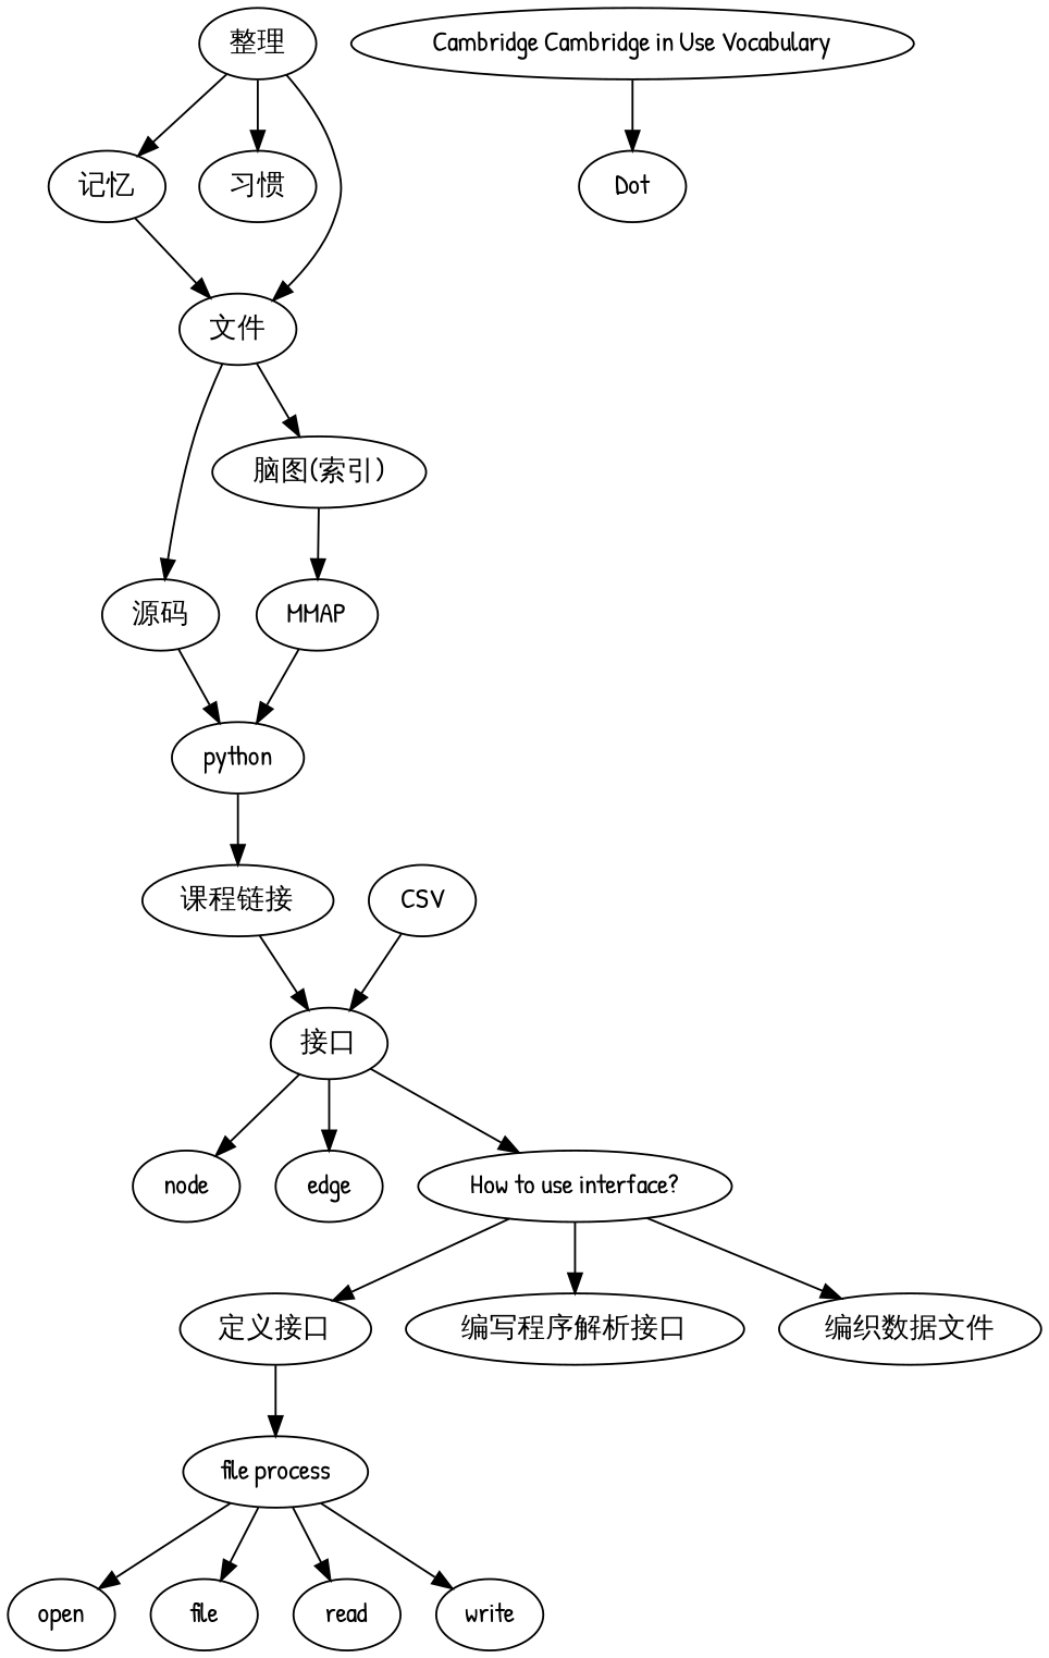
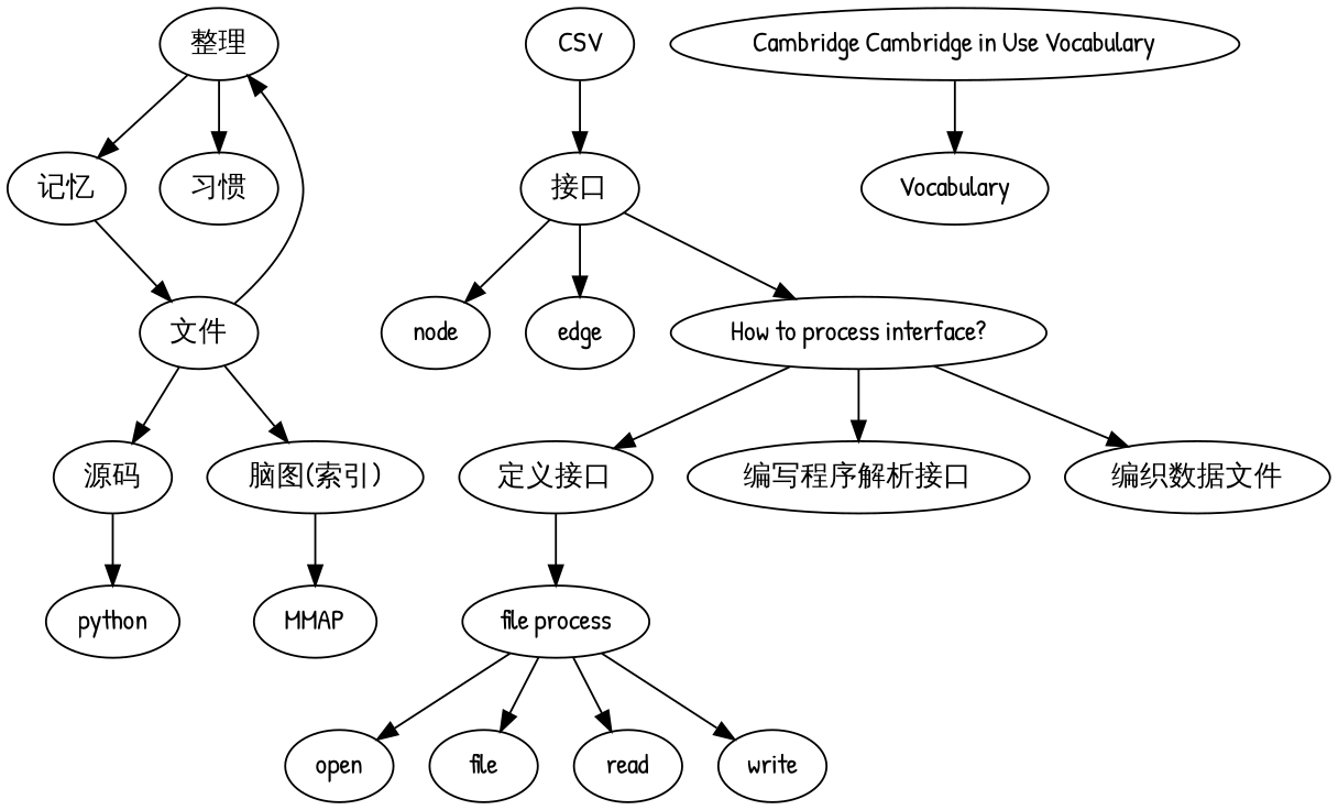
  strict digraph {
    fontname="Patrick Hand"
    node [fontname="Patrick Hand"]
    edge [fontname="Patrick Hand"]
    "整理"
    "记忆"
    "习惯"
    "文件"
    "源码"
    "脑图(索引)"
    python
    MMAP
-   "课程链接"
    "接口"
    "node"
    "edge"
-   "How to use interface?"
+   "How to use interface?" [label="How to process interface?"]
    CSV
    "定义接口"
    "编写程序解析接口"
    "编织数据文件"
    n18 [label="Cambridge Cambridge in Use Vocabulary"]
-   Dot
+   Dot [label=Vocabulary]
    "file process"
    open
    n22 [label=file]
    read
    write
    "整理" -> "记忆"
    "整理" -> "习惯"
-   "整理" -> "文件"
+   "文件" -> "整理"
    "记忆" -> "文件"
    "文件" -> "源码"
    "文件" -> "脑图(索引)"
    "源码" -> python
    "脑图(索引)" -> MMAP
-   python -> "课程链接"
-   MMAP -> python
-   "课程链接" -> "接口"
    "接口" -> "node"
    "接口" -> "edge"
    "接口" -> "How to use interface?"
    "How to use interface?" -> "定义接口"
    "How to use interface?" -> "编写程序解析接口"
    "How to use interface?" -> "编织数据文件"
    CSV -> "接口"
    "定义接口" -> "file process"
    n18 -> Dot
    "file process" -> open
    "file process" -> n22
    "file process" -> read
    "file process" -> write
  }
